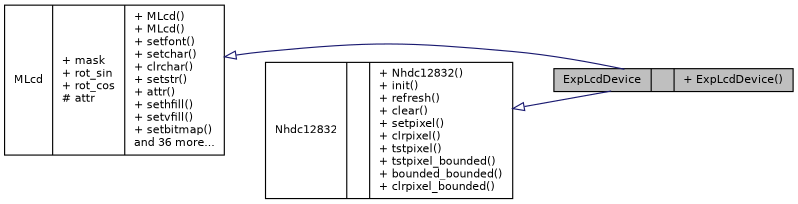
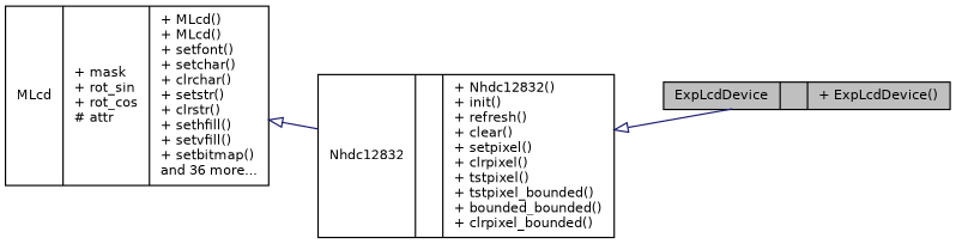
  digraph {
    rankdir=LR
    node [color=black fontname=Helvetica fontsize=10 shape=record]
    edge [arrowtail=onormal color=midnightblue dir=back fontname=Helvetica fontsize=10 labelfontname=Helvetica labelfontsize=10 style=solid]
    n1 [fillcolor=grey75 fontcolor=black height=0.2 label="{ExpLcdDevice\n||+ ExpLcdDevice()\l}" style=filled width=0.4]
    n2 [height=0.2 label="{Nhdc12832\n||+ Nhdc12832()\l+ init()\l+ refresh()\l+ clear()\l+ setpixel()\l+ clrpixel()\l+ tstpixel()\l+ tstpixel_bounded()\l+ bounded_bounded()\l+ clrpixel_bounded()\l}" width=0.4]
-   n3 [height=0.2 label="{MLcd\n|+ mask\l+ rot_sin\l+ rot_cos\l# attr\l|+ MLcd()\l+ MLcd()\l+ setfont()\l+ setchar()\l+ clrchar()\l+ setstr()\l+ attr()\l+ sethfill()\l+ setvfill()\l+ setbitmap()\land 36 more...\l}" width=0.4]
+   n3 [height=0.2 label="{MLcd\n|+ mask\l+ rot_sin\l+ rot_cos\l# attr\l|+ MLcd()\l+ MLcd()\l+ setfont()\l+ setchar()\l+ clrchar()\l+ setstr()\l+ clrstr()\l+ sethfill()\l+ setvfill()\l+ setbitmap()\land 36 more...\l}" width=0.4]
    n2 -> n1
-   n3 -> n1
+   n3 -> n2
  }
